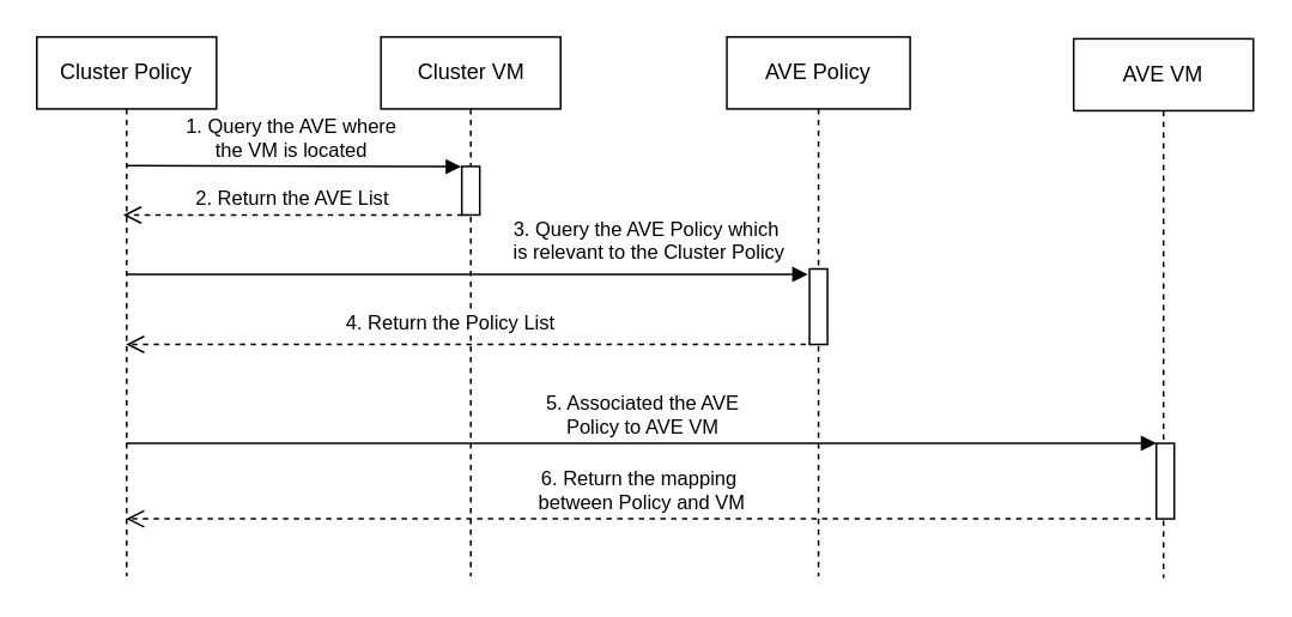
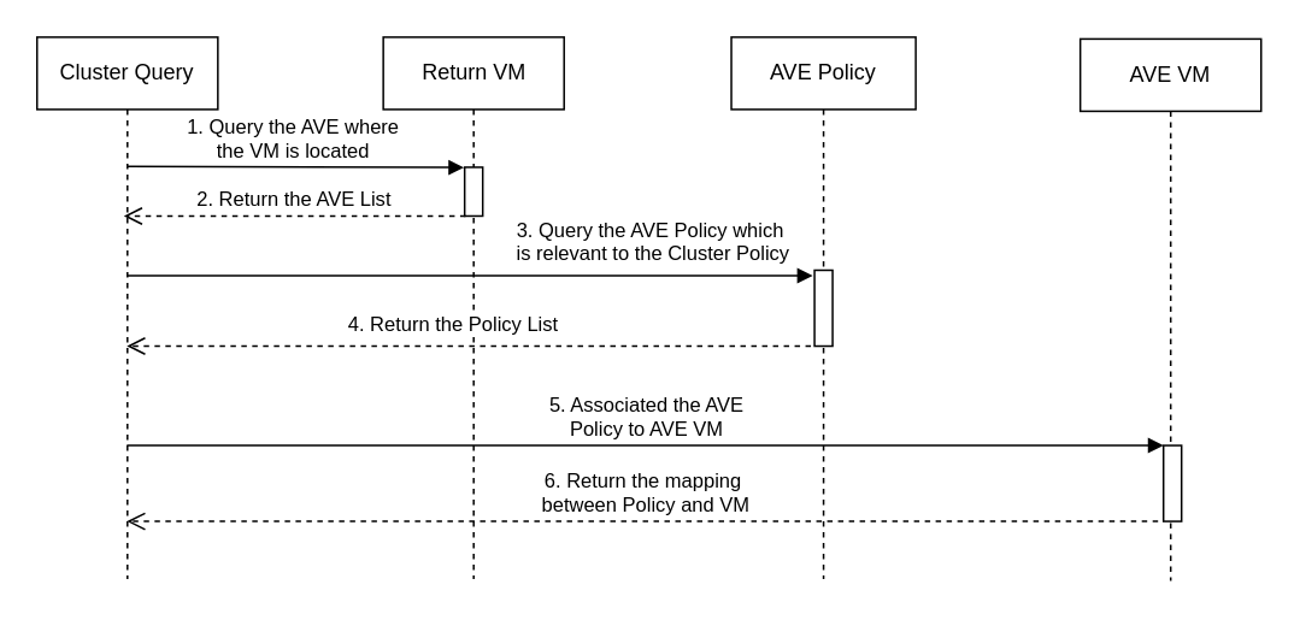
  <mxCell id="0" />
  <mxCell id="1" parent="0" />
- <mxCell id="2" value="Cluster Policy" style="shape=umlLifeline;perimeter=lifelinePerimeter;whiteSpace=wrap;html=1;container=1;collapsible=0;recursiveResize=0;outlineConnect=0;" parent="1" vertex="1"><mxGeometry x="20" y="20" width="100" height="300" as="geometry" /></mxCell>
- <mxCell id="3" value="Cluster VM" style="shape=umlLifeline;perimeter=lifelinePerimeter;whiteSpace=wrap;html=1;container=1;collapsible=0;recursiveResize=0;outlineConnect=0;" parent="1" vertex="1"><mxGeometry x="211.5" y="20" width="100" height="300" as="geometry" /></mxCell>
+ <mxCell id="2" value="Cluster Query" style="shape=umlLifeline;perimeter=lifelinePerimeter;whiteSpace=wrap;html=1;container=1;collapsible=0;recursiveResize=0;outlineConnect=0;" parent="1" vertex="1"><mxGeometry x="20" y="20" width="100" height="300" as="geometry" /></mxCell>
+ <mxCell id="3" value="Return VM" style="shape=umlLifeline;perimeter=lifelinePerimeter;whiteSpace=wrap;html=1;container=1;collapsible=0;recursiveResize=0;outlineConnect=0;" parent="1" vertex="1"><mxGeometry x="211.5" y="20" width="100" height="300" as="geometry" /></mxCell>
  <mxCell id="4" value="" style="html=1;points=[];perimeter=orthogonalPerimeter;" parent="3" vertex="1"><mxGeometry x="45" y="72" width="10" height="27" as="geometry" /></mxCell>
  <mxCell id="5" value="&lt;span style=&quot;white-space: nowrap&quot;&gt;AVE Policy&lt;/span&gt;" style="shape=umlLifeline;perimeter=lifelinePerimeter;whiteSpace=wrap;html=1;container=1;collapsible=0;recursiveResize=0;outlineConnect=0;" parent="1" vertex="1"><mxGeometry x="404" y="20" width="102" height="300" as="geometry" /></mxCell>
  <mxCell id="6" value="" style="html=1;points=[];perimeter=orthogonalPerimeter;" parent="5" vertex="1"><mxGeometry x="46" y="129" width="10" height="42" as="geometry" /></mxCell>
  <mxCell id="7" value="&lt;span style=&quot;white-space: nowrap&quot;&gt;AVE VM&lt;/span&gt;" style="shape=umlLifeline;perimeter=lifelinePerimeter;whiteSpace=wrap;html=1;container=1;collapsible=0;recursiveResize=0;outlineConnect=0;" parent="1" vertex="1"><mxGeometry x="597" y="21" width="100" height="300" as="geometry" /></mxCell>
  <mxCell id="8" value="" style="html=1;points=[];perimeter=orthogonalPerimeter;" parent="7" vertex="1"><mxGeometry x="46" y="225" width="10" height="42" as="geometry" /></mxCell>
  <mxCell id="9" value="2. Return the AVE List" style="html=1;verticalAlign=bottom;endArrow=open;dashed=1;endSize=8;" parent="1" edge="1"><mxGeometry relative="1" as="geometry"><mxPoint x="257" y="119" as="sourcePoint" /><mxPoint x="68" y="119" as="targetPoint" /></mxGeometry></mxCell>
  <mxCell id="10" value="1. Query the AVE where&amp;nbsp;&lt;br&gt;the VM is located&amp;nbsp;" style="html=1;verticalAlign=bottom;endArrow=block;entryX=-0.036;entryY=0.005;entryDx=0;entryDy=0;entryPerimeter=0;" parent="1" target="4" edge="1"><mxGeometry width="80" relative="1" as="geometry"><mxPoint x="70" y="91.5" as="sourcePoint" /><mxPoint x="209" y="92" as="targetPoint" /></mxGeometry></mxCell>
  <mxCell id="11" value="3. Query the AVE Policy which&lt;br&gt;&amp;nbsp;is relevant to the Cluster Policy" style="html=1;verticalAlign=bottom;endArrow=block;" parent="1" edge="1"><mxGeometry x="0.525" y="3" width="80" relative="1" as="geometry"><mxPoint x="69.81" y="152" as="sourcePoint" /><mxPoint x="449" y="152" as="targetPoint" /><mxPoint as="offset" /></mxGeometry></mxCell>
  <mxCell id="12" value="5. Associated the AVE &lt;br&gt;Policy to AVE VM" style="html=1;verticalAlign=bottom;endArrow=block;" parent="1" edge="1"><mxGeometry width="80" relative="1" as="geometry"><mxPoint x="69.667" y="246" as="sourcePoint" /><mxPoint x="643" y="246" as="targetPoint" /><Array as="points"><mxPoint x="475" y="246" /></Array></mxGeometry></mxCell>
  <mxCell id="13" value="4. Return the Policy List" style="html=1;verticalAlign=bottom;endArrow=open;dashed=1;endSize=8;" parent="1" edge="1"><mxGeometry x="0.047" y="-3" relative="1" as="geometry"><mxPoint x="448" y="191" as="sourcePoint" /><mxPoint x="69.667" y="191" as="targetPoint" /><mxPoint as="offset" /></mxGeometry></mxCell>
  <mxCell id="14" value="6. Return the mapping&lt;br&gt;&amp;nbsp;between Policy and VM" style="html=1;verticalAlign=bottom;endArrow=open;dashed=1;endSize=8;" parent="1" edge="1"><mxGeometry x="-0.001" relative="1" as="geometry"><mxPoint x="640" y="288" as="sourcePoint" /><mxPoint x="69.667" y="288" as="targetPoint" /><mxPoint as="offset" /></mxGeometry></mxCell>
